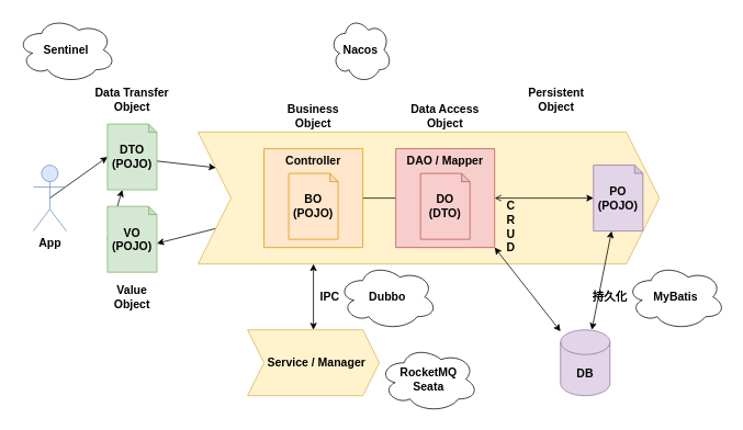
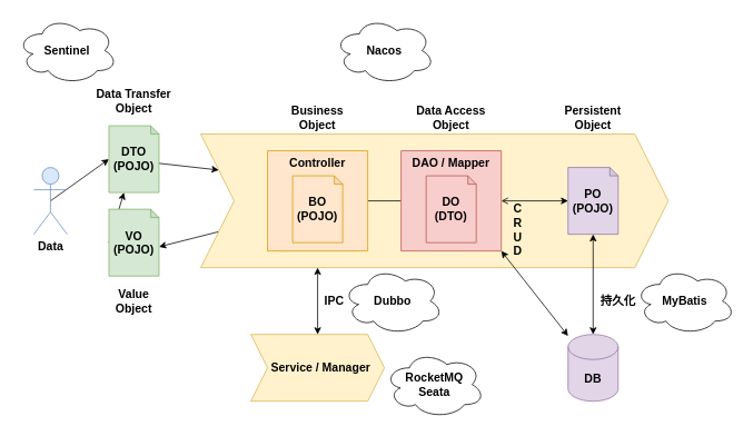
  <mxCell id="0" />
  <mxCell id="1" parent="0" />
  <mxCell id="2" value="&amp;nbsp; Service / Manager" style="shape=step;perimeter=stepPerimeter;whiteSpace=wrap;html=1;fixedSize=1;fontSize=14;fillColor=#fff2cc;strokeColor=#d6b656;fontStyle=1" parent="1" vertex="1"><mxGeometry x="300" y="400" width="160" height="80" as="geometry" /></mxCell>
  <mxCell id="3" style="edgeStyle=none;rounded=0;orthogonalLoop=1;jettySize=auto;html=1;exitX=0;exitY=0.75;exitDx=0;exitDy=0;entryX=0;entryY=0;entryDx=60;entryDy=45;entryPerimeter=0;" edge="1" parent="1" source="4" target="19"><mxGeometry relative="1" as="geometry" /></mxCell>
  <mxCell id="4" value="" style="shape=step;perimeter=stepPerimeter;whiteSpace=wrap;html=1;fixedSize=1;fontSize=14;fillColor=#fff2cc;strokeColor=#d6b656;fontStyle=1;size=40;" parent="1" vertex="1"><mxGeometry x="240" y="160" width="560" height="160" as="geometry" /></mxCell>
  <mxCell id="5" value="Data Access Object" style="text;html=1;strokeColor=none;fillColor=none;align=center;verticalAlign=middle;whiteSpace=wrap;rounded=0;fontSize=14;fontFamily=Helvetica;fontColor=default;fontStyle=1" parent="1" vertex="1"><mxGeometry x="480" y="120" width="120" height="40" as="geometry" /></mxCell>
  <mxCell id="6" value="Value Object" style="text;html=1;strokeColor=none;fillColor=none;align=center;verticalAlign=middle;whiteSpace=wrap;rounded=0;fontSize=14;fontFamily=Helvetica;fontColor=default;fontStyle=1" parent="1" vertex="1"><mxGeometry x="120" y="340" width="80" height="40" as="geometry" /></mxCell>
  <mxCell id="7" value="Data Transfer Object" style="text;html=1;strokeColor=none;fillColor=none;align=center;verticalAlign=middle;whiteSpace=wrap;rounded=0;fontSize=14;fontFamily=Helvetica;fontColor=default;fontStyle=1" parent="1" vertex="1"><mxGeometry x="100" y="100" width="120" height="40" as="geometry" /></mxCell>
- <mxCell id="8" value="Persistent Object" style="text;html=1;strokeColor=none;fillColor=none;align=center;verticalAlign=middle;whiteSpace=wrap;rounded=0;fontSize=14;fontFamily=Helvetica;fontColor=default;fontStyle=1" parent="1" vertex="1"><mxGeometry x="625" y="100" width="100" height="40" as="geometry" /></mxCell>
+ <mxCell id="8" value="Persistent Object" style="text;html=1;strokeColor=none;fillColor=none;align=center;verticalAlign=middle;whiteSpace=wrap;rounded=0;fontSize=14;fontFamily=Helvetica;fontColor=default;fontStyle=1" parent="1" vertex="1"><mxGeometry x="660" y="120" width="100" height="40" as="geometry" /></mxCell>
  <mxCell id="9" value="Business Object" style="text;html=1;strokeColor=none;fillColor=none;align=center;verticalAlign=middle;whiteSpace=wrap;rounded=0;fontSize=14;fontFamily=Helvetica;fontColor=default;fontStyle=1" parent="1" vertex="1"><mxGeometry x="340" y="120" width="80" height="40" as="geometry" /></mxCell>
  <mxCell id="10" value="DB" style="shape=cylinder3;whiteSpace=wrap;html=1;boundedLbl=1;backgroundOutline=1;size=15;fillColor=#e1d5e7;strokeColor=#9673a6;fontStyle=1;fontSize=14;" parent="1" vertex="1"><mxGeometry x="680" y="400" width="60" height="80" as="geometry" /></mxCell>
  <mxCell id="11" style="edgeStyle=none;rounded=0;orthogonalLoop=1;jettySize=auto;html=1;fontSize=14;startArrow=classic;startFill=1;fontStyle=1;endArrow=open;" parent="1" source="13" target="25" edge="1"><mxGeometry relative="1" as="geometry" /></mxCell>
  <mxCell id="12" style="edgeStyle=none;rounded=0;orthogonalLoop=1;jettySize=auto;html=1;fontSize=14;startArrow=classic;startFill=1;fontStyle=1" parent="1" source="13" target="10" edge="1"><mxGeometry relative="1" as="geometry" /></mxCell>
- <mxCell id="13" value="PO&lt;br style=&quot;font-size: 14px;&quot;&gt;(POJO)" style="shape=note;whiteSpace=wrap;html=1;backgroundOutline=1;darkOpacity=0.05;size=10;fillColor=#e1d5e7;strokeColor=#9673a6;fontStyle=1;fontSize=14;" parent="1" vertex="1"><mxGeometry x="720" y="200" width="60" height="80" as="geometry" /></mxCell>
+ <mxCell id="13" value="PO&lt;br style=&quot;font-size: 14px;&quot;&gt;(POJO)" style="shape=note;whiteSpace=wrap;html=1;backgroundOutline=1;darkOpacity=0.05;size=10;fillColor=#e1d5e7;strokeColor=#9673a6;fontStyle=1;fontSize=14;" parent="1" vertex="1"><mxGeometry x="680" y="200" width="60" height="80" as="geometry" /></mxCell>
  <mxCell id="14" style="edgeStyle=none;rounded=0;orthogonalLoop=1;jettySize=auto;html=1;exitX=0.5;exitY=0.5;exitDx=0;exitDy=0;exitPerimeter=0;entryX=0;entryY=0.5;entryDx=0;entryDy=0;entryPerimeter=0;" edge="1" parent="1" source="15" target="17"><mxGeometry relative="1" as="geometry" /></mxCell>
- <mxCell id="15" value="App" style="shape=umlActor;verticalLabelPosition=bottom;verticalAlign=top;html=1;outlineConnect=0;strokeColor=#6c8ebf;fontFamily=Helvetica;fontSize=14;fillColor=#dae8fc;fontStyle=1" parent="1" vertex="1"><mxGeometry x="40" y="200" width="40" height="80" as="geometry" /></mxCell>
+ <mxCell id="15" value="Data" style="shape=umlActor;verticalLabelPosition=bottom;verticalAlign=top;html=1;outlineConnect=0;strokeColor=#6c8ebf;fontFamily=Helvetica;fontSize=14;fillColor=#dae8fc;fontStyle=1" parent="1" vertex="1"><mxGeometry x="40" y="200" width="40" height="80" as="geometry" /></mxCell>
  <mxCell id="16" style="rounded=0;orthogonalLoop=1;jettySize=auto;html=1;exitX=0;exitY=0;exitDx=60;exitDy=45;exitPerimeter=0;entryX=0;entryY=0.25;entryDx=0;entryDy=0;" edge="1" parent="1" source="17" target="4"><mxGeometry relative="1" as="geometry" /></mxCell>
  <mxCell id="17" value="DTO&lt;br style=&quot;font-size: 14px;&quot;&gt;(POJO)" style="shape=note;whiteSpace=wrap;html=1;backgroundOutline=1;darkOpacity=0.05;size=10;fillColor=#d5e8d4;strokeColor=#82b366;fontStyle=1;fontSize=14;" parent="1" vertex="1"><mxGeometry x="130" y="150" width="60" height="80" as="geometry" /></mxCell>
  <mxCell id="18" style="edgeStyle=none;rounded=0;orthogonalLoop=1;jettySize=auto;html=1;exitX=0;exitY=0.5;exitDx=0;exitDy=0;exitPerimeter=0;" edge="1" parent="1" source="19" target="17"><mxGeometry relative="1" as="geometry"><mxPoint x="100" y="300" as="targetPoint" /></mxGeometry></mxCell>
  <mxCell id="19" value="VO&lt;br style=&quot;font-size: 14px;&quot;&gt;(POJO)" style="shape=note;whiteSpace=wrap;html=1;backgroundOutline=1;darkOpacity=0.05;size=10;fillColor=#d5e8d4;strokeColor=#82b366;fontStyle=1;fontSize=14;" parent="1" vertex="1"><mxGeometry x="130" y="250" width="60" height="80" as="geometry" /></mxCell>
  <mxCell id="20" value="持久化" style="text;html=1;strokeColor=none;fillColor=none;align=center;verticalAlign=middle;whiteSpace=wrap;rounded=0;fontSize=14;fontFamily=Helvetica;fontColor=default;fontStyle=1" parent="1" vertex="1"><mxGeometry x="710" y="340" width="60" height="40" as="geometry" /></mxCell>
  <mxCell id="21" style="edgeStyle=none;rounded=0;orthogonalLoop=1;jettySize=auto;html=1;fontSize=14;startArrow=classic;startFill=1;fontStyle=1;exitX=0.25;exitY=1;exitDx=0;exitDy=0;" parent="1" source="4" target="2" edge="1"><mxGeometry relative="1" as="geometry"><mxPoint x="320" y="350" as="sourcePoint" /></mxGeometry></mxCell>
  <mxCell id="22" style="edgeStyle=none;rounded=0;orthogonalLoop=1;jettySize=auto;html=1;exitX=0;exitY=0;exitDx=120;exitDy=60;exitPerimeter=0;entryX=0;entryY=0.5;entryDx=0;entryDy=0;entryPerimeter=0;fontSize=14;startArrow=none;startFill=0;endArrow=none;endFill=0;" parent="1" source="23" target="25" edge="1"><mxGeometry relative="1" as="geometry" /></mxCell>
  <mxCell id="23" value="Controller" style="shape=note;whiteSpace=wrap;html=1;backgroundOutline=1;darkOpacity=0.05;size=0;fillColor=#ffe6cc;strokeColor=#d79b00;fontStyle=1;fontSize=14;verticalAlign=top;" parent="1" vertex="1"><mxGeometry x="320" y="180" width="120" height="120" as="geometry" /></mxCell>
  <mxCell id="24" style="rounded=0;orthogonalLoop=1;jettySize=auto;html=1;fontSize=14;startArrow=classic;startFill=1;fontStyle=1;exitX=1;exitY=1;exitDx=0;exitDy=0;exitPerimeter=0;" parent="1" source="25" target="10" edge="1"><mxGeometry relative="1" as="geometry"><mxPoint x="560" y="370" as="sourcePoint" /></mxGeometry></mxCell>
  <mxCell id="25" value="DAO / Mapper" style="shape=note;whiteSpace=wrap;html=1;backgroundOutline=1;darkOpacity=0.05;size=0;fillColor=#f8cecc;strokeColor=#b85450;fontStyle=1;fontSize=14;verticalAlign=top;" parent="1" vertex="1"><mxGeometry x="480" y="180" width="120" height="120" as="geometry" /></mxCell>
  <mxCell id="26" value="DO&lt;br style=&quot;font-size: 14px;&quot;&gt;(DTO)" style="shape=note;whiteSpace=wrap;html=1;backgroundOutline=1;darkOpacity=0.05;size=10;fillColor=#f8cecc;strokeColor=#b85450;fontStyle=1;fontSize=14;" parent="1" vertex="1"><mxGeometry x="510" y="210" width="60" height="80" as="geometry" /></mxCell>
  <mxCell id="27" value="IPC" style="text;html=1;strokeColor=none;fillColor=none;align=center;verticalAlign=middle;whiteSpace=wrap;rounded=0;fontSize=14;fontFamily=Helvetica;fontColor=default;fontStyle=1" parent="1" vertex="1"><mxGeometry x="380" y="340" width="40" height="40" as="geometry" /></mxCell>
  <mxCell id="28" value="C&lt;br&gt;R&lt;br&gt;U&lt;br&gt;D" style="text;html=1;strokeColor=none;fillColor=none;align=center;verticalAlign=middle;whiteSpace=wrap;rounded=0;fontSize=14;fontStyle=1" parent="1" vertex="1"><mxGeometry x="600" y="240" width="40" height="70" as="geometry" /></mxCell>
  <mxCell id="29" value="BO&lt;br style=&quot;font-size: 14px;&quot;&gt;(POJO)" style="shape=note;whiteSpace=wrap;html=1;backgroundOutline=1;darkOpacity=0.05;size=10;fillColor=#ffe6cc;strokeColor=#d79b00;fontStyle=1;fontSize=14;" parent="1" vertex="1"><mxGeometry x="350" y="210" width="60" height="80" as="geometry" /></mxCell>
  <mxCell id="30" value="MyBatis" style="ellipse;shape=cloud;whiteSpace=wrap;html=1;fontSize=14;fontStyle=1" parent="1" vertex="1"><mxGeometry x="760" y="320" width="120" height="80" as="geometry" /></mxCell>
  <mxCell id="31" value="Dubbo" style="ellipse;shape=cloud;whiteSpace=wrap;html=1;fontSize=14;fontStyle=1" parent="1" vertex="1"><mxGeometry x="410" y="320" width="120" height="80" as="geometry" /></mxCell>
  <mxCell id="32" value="Sentinel" style="ellipse;shape=cloud;whiteSpace=wrap;html=1;fontSize=14;fontStyle=1" parent="1" vertex="1"><mxGeometry x="20" y="20" width="120" height="80" as="geometry" /></mxCell>
- <mxCell id="33" value="Nacos" style="ellipse;shape=cloud;whiteSpace=wrap;html=1;fontSize=14;fontStyle=1" parent="1" vertex="1"><mxGeometry x="400" y="20" width="75" height="80" as="geometry" /></mxCell>
+ <mxCell id="33" value="Nacos" style="ellipse;shape=cloud;whiteSpace=wrap;html=1;fontSize=14;fontStyle=1" parent="1" vertex="1"><mxGeometry x="400" y="20" width="120" height="80" as="geometry" /></mxCell>
  <mxCell id="34" value="RocketMQ&lt;br&gt;Seata" style="ellipse;shape=cloud;whiteSpace=wrap;html=1;fontSize=14;fontStyle=1" parent="1" vertex="1"><mxGeometry x="460" y="420" width="120" height="80" as="geometry" /></mxCell>
